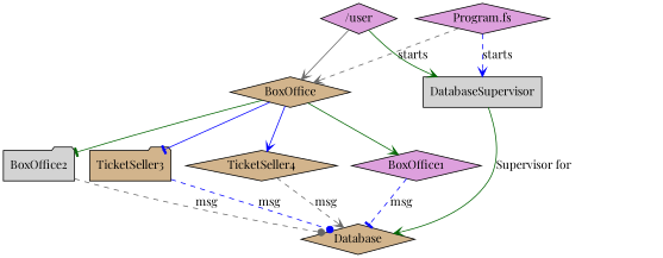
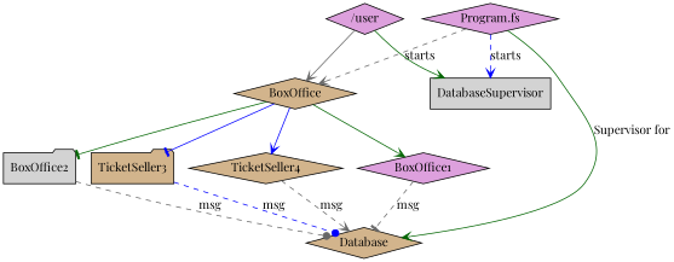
  digraph {
    fontname="Playfair Display"
    node [fillcolor=tan fontname="Playfair Display" shape=diamond style=filled]
    edge [arrowhead=vee color=blue fontname="Playfair Display"]
    BoxOffice [group=g2]
    DatabaseSupervisor [fillcolor=lightgrey group=g2 shape=box]
    n3 [fillcolor=plum label=BoxOffice1]
    n4 [fillcolor=lightgrey label=BoxOffice2 shape=folder]
    TicketSeller3 [shape=folder]
    TicketSeller4
    Database
    n8 [fillcolor=plum label="Program.fs"]
    n9 [fillcolor=plum label="/user"]
    subgraph sub_1 {
      rank=same
      BoxOffice
      DatabaseSupervisor
    }
    BoxOffice -> n3 [color=darkgreen]
    BoxOffice -> n4 [arrowhead=tee color=darkgreen]
    BoxOffice -> TicketSeller3 [arrowhead=tee]
    BoxOffice -> TicketSeller4
-   DatabaseSupervisor -> Database [color=darkgreen label="Supervisor for"]
-   n3 -> Database [arrowhead=tee label=msg style=dashed]
+   n8 -> Database [color=darkgreen label="Supervisor for"]
+   n3 -> Database [arrowhead=tee color=gray40 label=msg style=dashed]
    n4 -> Database [arrowhead=dot color=gray40 label=msg style=dashed]
    TicketSeller3 -> Database [arrowhead=dot label=msg style=dashed]
    TicketSeller4 -> Database [color=gray40 label=msg style=dashed]
    n8 -> BoxOffice [color=gray40 label=starts style=dashed]
    n8 -> DatabaseSupervisor [label=starts style=dashed]
    n9 -> BoxOffice [color=gray40]
    n9 -> DatabaseSupervisor [color=darkgreen]
  }
